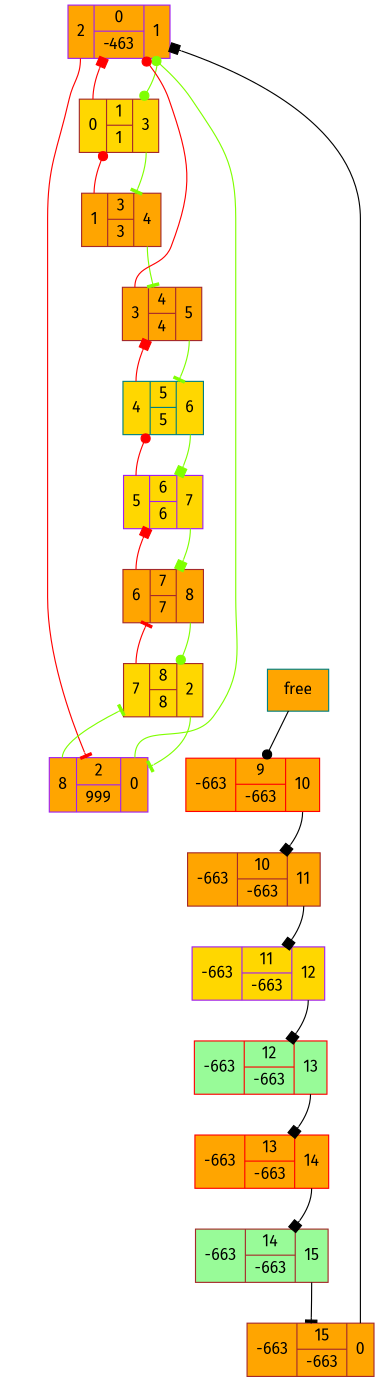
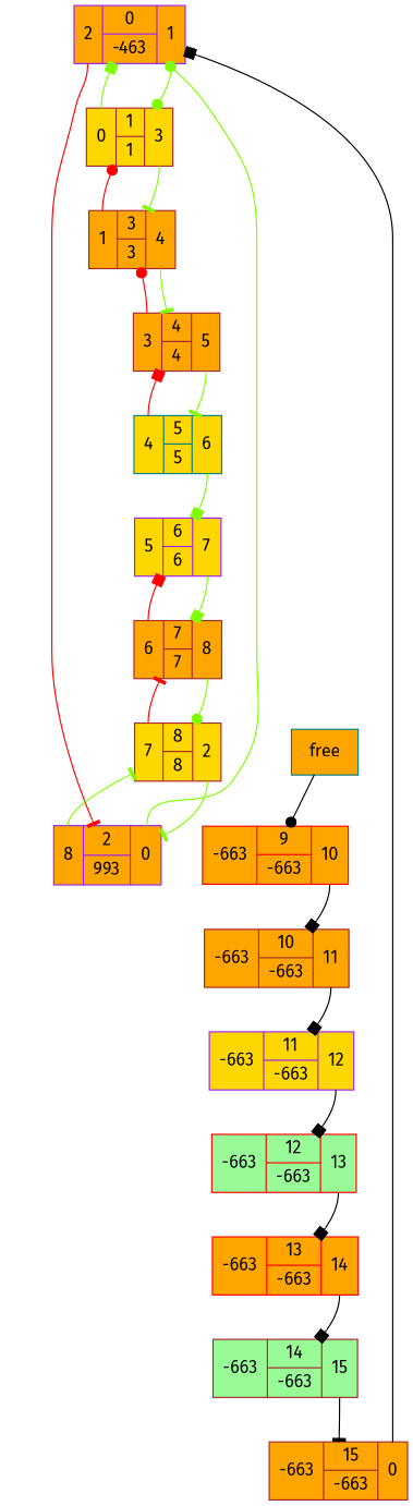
  digraph {
    fontname="Fira Sans"
    node [color=brown fillcolor=orange fontname="Fira Sans" shape=record style=filled]
    edge [fontname="Fira Sans"]
    n1 [color=purple label="<np0> 2 | {0 | -463} | <nn0> 1"]
    n2 [fillcolor=gold label="<np1> 0 | {1 | 1} | <nn1> 3"]
-   n3 [color=purple label="<np2> 8 | {2 | 999} | <nn2> 0"]
+   n3 [color=purple label="<np2> 8 | {2 | 993} | <nn2> 0"]
    n4 [label="<np3> 1 | {3 | 3} | <nn3> 4"]
    n5 [fillcolor=gold label="<np8> 7 | {8 | 8} | <nn8> 2"]
    n6 [label="<np4> 3 | {4 | 4} | <nn4> 5"]
    n7 [label="<np7> 6 | {7 | 7} | <nn7> 8"]
    n8 [color=red label="<np9> -663 | {9 | -663} | <nn9> 10"]
    n9 [color=teal fillcolor=gold label="<np5> 4 | {5 | 5} | <nn5> 6"]
    n10 [color=purple fillcolor=gold label="<np6> 5 | {6 | 6} | <nn6> 7"]
    n11 [label="<np10> -663 | {10 | -663} | <nn10> 11"]
    n12 [color=purple fillcolor=gold label="<np11> -663 | {11 | -663} | <nn11> 12"]
    n13 [color=red fillcolor=palegreen label="<np12> -663 | {12 | -663} | <nn12> 13"]
    n14 [color=red label="<np13> -663 | {13 | -663} | <nn13> 14"]
    n15 [fillcolor=palegreen label="<np14> -663 | {14 | -663} | <nn14> 15"]
    n16 [label="<np15> -663 | {15 | -663} | <nn15> 0"]
    free [color=teal]
    n1 -> n2 [style=invis]
    n1 -> n2 [arrowhead=dot color=chartreuse tailport=nn0]
    n1 -> n3 [arrowhead=tee color=red tailport=np0]
-   n2 -> n1 [arrowhead=box color=red tailport=np1]
+   n2 -> n1 [arrowhead=box color=chartreuse tailport=np1]
    n2 -> n3 [style=invis]
    n2 -> n4 [arrowhead=tee color=chartreuse tailport=nn1]
    n3 -> n1 [arrowhead=dot color=chartreuse tailport=nn2]
    n3 -> n4 [style=invis]
    n3 -> n5 [arrowhead=tee color=chartreuse tailport=np2]
    n4 -> n2 [arrowhead=dot color=red tailport=np3]
    n4 -> n6 [style=invis]
    n4 -> n6 [arrowhead=tee color=chartreuse tailport=nn3]
    n5 -> n3 [arrowhead=tee color=chartreuse tailport=nn8]
    n5 -> n7 [arrowhead=tee color=red tailport=np8]
    n5 -> n8 [style=invis]
-   n6 -> n1 [arrowhead=dot color=red tailport=np4]
+   n6 -> n4 [arrowhead=dot color=red tailport=np4]
    n6 -> n9 [style=invis]
    n6 -> n9 [arrowhead=tee color=chartreuse tailport=nn4]
    n7 -> n5 [style=invis]
    n7 -> n5 [arrowhead=dot color=chartreuse tailport=nn7]
    n7 -> n10 [arrowhead=box color=red tailport=np7]
    n8 -> n11 [style=invis]
    n8 -> n11 [arrowhead=box color=black tailport=nn9]
    n9 -> n6 [arrowhead=box color=red tailport=np5]
    n9 -> n10 [style=invis]
    n9 -> n10 [arrowhead=box color=chartreuse tailport=nn5]
    n10 -> n7 [style=invis]
    n10 -> n7 [arrowhead=box color=chartreuse tailport=nn6]
-   n10 -> n9 [arrowhead=dot color=red tailport=np6]
    n11 -> n12 [style=invis]
    n11 -> n12 [arrowhead=box color=black tailport=nn10]
    n12 -> n13 [style=invis]
    n12 -> n13 [arrowhead=box color=black tailport=nn11]
    n13 -> n14 [style=invis]
    n13 -> n14 [arrowhead=box color=black tailport=nn12]
    n14 -> n15 [style=invis]
    n14 -> n15 [arrowhead=box color=black tailport=nn13]
    n15 -> n16 [style=invis]
    n15 -> n16 [arrowhead=tee color=black tailport=nn14]
    n16 -> n1 [arrowhead=box color=black tailport=nn15]
    free -> n8 [arrowhead=dot]
  }
